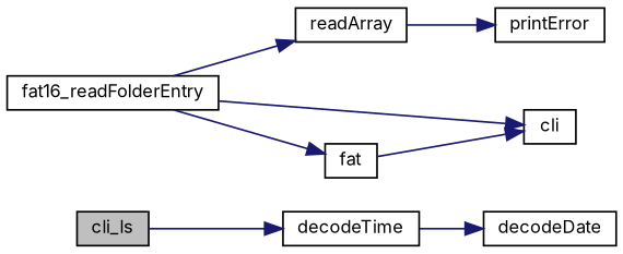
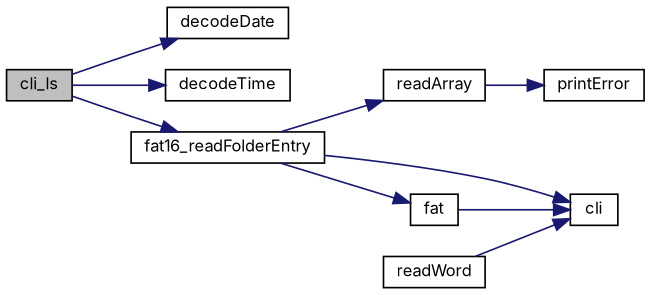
  digraph {
    fontname=Inter
    rankdir=LR
    node [color=black fillcolor=white fontname=Inter fontsize=10 shape=record style=filled]
    edge [color=midnightblue fontname=Inter fontsize=10 labelfontname=Helvetica labelfontsize=10 style=solid]
    n1 [fillcolor=grey75 fontcolor=black height=0.2 label=cli_ls width=0.4]
    n2 [height=0.2 label=decodeDate width=0.4]
    n3 [height=0.2 label=decodeTime width=0.4]
    n4 [height=0.2 label=fat16_readFolderEntry width=0.4]
    n5 [height=0.2 label=readArray width=0.4]
    n6 [height=0.2 label=cli width=0.4]
    n7 [height=0.2 label=fat width=0.4]
    n8 [height=0.2 label=printError width=0.4]
-   n3 -> n2
+   n9 [height=0.2 label=readWord width=0.4]
+   n1 -> n2
    n1 -> n3
+   n1 -> n4
    n4 -> n5
    n4 -> n6
    n4 -> n7
    n5 -> n8
    n7 -> n6
+   n9 -> n6
  }
